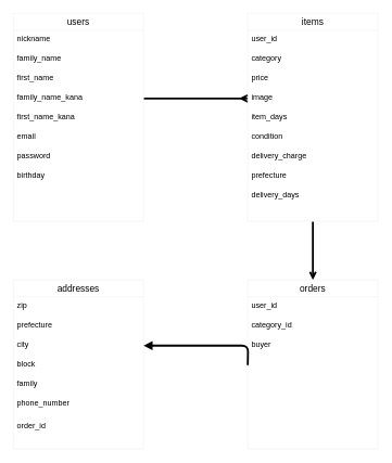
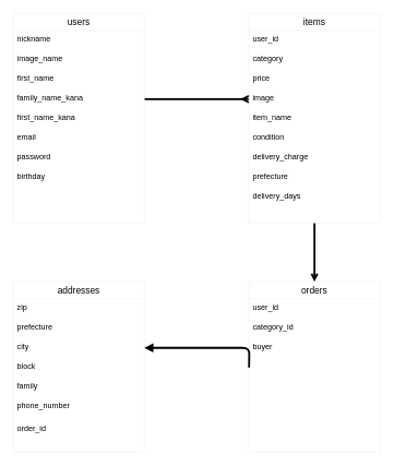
  <mxCell id="0" />
  <mxCell id="1" parent="0" />
  <mxCell id="2" style="edgeStyle=orthogonalEdgeStyle;rounded=0;orthogonalLoop=1;jettySize=auto;html=1;startArrow=none;startFill=0;endArrow=ERmany;endFill=0;exitX=1;exitY=0.5;exitDx=0;exitDy=0;strokeWidth=3;targetPerimeterSpacing=3;entryX=0;entryY=0.5;entryDx=0;entryDy=0;" edge="1" parent="1" source="7" target="17"><mxGeometry relative="1" as="geometry"><mxPoint x="380" y="185" as="targetPoint" /><mxPoint x="210" y="155" as="sourcePoint" /></mxGeometry></mxCell>
  <mxCell id="3" value="users" style="swimlane;fontStyle=0;childLayout=stackLayout;horizontal=1;startSize=26;horizontalStack=0;resizeParent=1;resizeParentMax=0;resizeLast=0;collapsible=1;marginBottom=0;align=center;fontSize=14;rounded=0;sketch=0;strokeColor=#f0f0f0;" vertex="1" parent="1"><mxGeometry x="20" y="20" width="200" height="320" as="geometry" /></mxCell>
  <mxCell id="4" value="nickname&#10;" style="text;strokeColor=none;fillColor=none;spacingLeft=4;spacingRight=4;overflow=hidden;rotatable=0;points=[[0,0.5],[1,0.5]];portConstraint=eastwest;fontSize=12;" vertex="1" parent="3"><mxGeometry y="26" width="200" height="30" as="geometry" /></mxCell>
- <mxCell id="5" value="family_name" style="text;strokeColor=none;fillColor=none;spacingLeft=4;spacingRight=4;overflow=hidden;rotatable=0;points=[[0,0.5],[1,0.5]];portConstraint=eastwest;fontSize=12;" vertex="1" parent="3"><mxGeometry y="56" width="200" height="30" as="geometry" /></mxCell>
+ <mxCell id="5" value="image_name" style="text;strokeColor=none;fillColor=none;spacingLeft=4;spacingRight=4;overflow=hidden;rotatable=0;points=[[0,0.5],[1,0.5]];portConstraint=eastwest;fontSize=12;" vertex="1" parent="3"><mxGeometry y="56" width="200" height="30" as="geometry" /></mxCell>
  <mxCell id="6" value="first_name" style="text;strokeColor=none;fillColor=none;spacingLeft=4;spacingRight=4;overflow=hidden;rotatable=0;points=[[0,0.5],[1,0.5]];portConstraint=eastwest;fontSize=12;" vertex="1" parent="3"><mxGeometry y="86" width="200" height="30" as="geometry" /></mxCell>
  <mxCell id="7" value="family_name_kana" style="text;strokeColor=none;fillColor=none;spacingLeft=4;spacingRight=4;overflow=hidden;rotatable=0;points=[[0,0.5],[1,0.5]];portConstraint=eastwest;fontSize=12;" vertex="1" parent="3"><mxGeometry y="116" width="200" height="30" as="geometry" /></mxCell>
  <mxCell id="8" value="first_name_kana" style="text;strokeColor=none;fillColor=none;spacingLeft=4;spacingRight=4;overflow=hidden;rotatable=0;points=[[0,0.5],[1,0.5]];portConstraint=eastwest;fontSize=12;" vertex="1" parent="3"><mxGeometry y="146" width="200" height="30" as="geometry" /></mxCell>
  <mxCell id="9" value="email" style="text;strokeColor=none;fillColor=none;spacingLeft=4;spacingRight=4;overflow=hidden;rotatable=0;points=[[0,0.5],[1,0.5]];portConstraint=eastwest;fontSize=12;" vertex="1" parent="3"><mxGeometry y="176" width="200" height="30" as="geometry" /></mxCell>
  <mxCell id="10" value="password" style="text;strokeColor=none;fillColor=none;spacingLeft=4;spacingRight=4;overflow=hidden;rotatable=0;points=[[0,0.5],[1,0.5]];portConstraint=eastwest;fontSize=12;" vertex="1" parent="3"><mxGeometry y="206" width="200" height="30" as="geometry" /></mxCell>
  <mxCell id="11" value="birthday" style="text;strokeColor=none;fillColor=none;spacingLeft=4;spacingRight=4;overflow=hidden;rotatable=0;points=[[0,0.5],[1,0.5]];portConstraint=eastwest;fontSize=12;" vertex="1" parent="3"><mxGeometry y="236" width="200" height="84" as="geometry" /></mxCell>
  <mxCell id="12" style="edgeStyle=orthogonalEdgeStyle;curved=0;rounded=1;sketch=0;orthogonalLoop=1;jettySize=auto;html=1;exitX=0.5;exitY=1;exitDx=0;exitDy=0;entryX=0.5;entryY=0;entryDx=0;entryDy=0;startArrow=none;startFill=0;endArrow=open;endFill=1;targetPerimeterSpacing=3;strokeWidth=3;fontSize=14;" edge="1" parent="1" source="13" target="23"><mxGeometry relative="1" as="geometry" /></mxCell>
  <mxCell id="13" value="items" style="swimlane;fontStyle=0;childLayout=stackLayout;horizontal=1;startSize=26;horizontalStack=0;resizeParent=1;resizeParentMax=0;resizeLast=0;collapsible=1;marginBottom=0;align=center;fontSize=14;rounded=0;sketch=0;strokeColor=#f0f0f0;" vertex="1" parent="1"><mxGeometry x="380" y="20" width="200" height="320" as="geometry" /></mxCell>
  <mxCell id="14" value="user_id&#10;" style="text;strokeColor=none;fillColor=none;spacingLeft=4;spacingRight=4;overflow=hidden;rotatable=0;points=[[0,0.5],[1,0.5]];portConstraint=eastwest;fontSize=12;" vertex="1" parent="13"><mxGeometry y="26" width="200" height="30" as="geometry" /></mxCell>
  <mxCell id="15" value="category" style="text;strokeColor=none;fillColor=none;spacingLeft=4;spacingRight=4;overflow=hidden;rotatable=0;points=[[0,0.5],[1,0.5]];portConstraint=eastwest;fontSize=12;" vertex="1" parent="13"><mxGeometry y="56" width="200" height="30" as="geometry" /></mxCell>
  <mxCell id="16" value="price" style="text;strokeColor=none;fillColor=none;spacingLeft=4;spacingRight=4;overflow=hidden;rotatable=0;points=[[0,0.5],[1,0.5]];portConstraint=eastwest;fontSize=12;" vertex="1" parent="13"><mxGeometry y="86" width="200" height="30" as="geometry" /></mxCell>
  <mxCell id="17" value="image" style="text;strokeColor=none;fillColor=none;spacingLeft=4;spacingRight=4;overflow=hidden;rotatable=0;points=[[0,0.5],[1,0.5]];portConstraint=eastwest;fontSize=12;" vertex="1" parent="13"><mxGeometry y="116" width="200" height="30" as="geometry" /></mxCell>
- <mxCell id="18" value="item_days" style="text;strokeColor=none;fillColor=none;spacingLeft=4;spacingRight=4;overflow=hidden;rotatable=0;points=[[0,0.5],[1,0.5]];portConstraint=eastwest;fontSize=12;" vertex="1" parent="13"><mxGeometry y="146" width="200" height="30" as="geometry" /></mxCell>
+ <mxCell id="18" value="item_name" style="text;strokeColor=none;fillColor=none;spacingLeft=4;spacingRight=4;overflow=hidden;rotatable=0;points=[[0,0.5],[1,0.5]];portConstraint=eastwest;fontSize=12;" vertex="1" parent="13"><mxGeometry y="146" width="200" height="30" as="geometry" /></mxCell>
  <mxCell id="19" value="condition" style="text;strokeColor=none;fillColor=none;spacingLeft=4;spacingRight=4;overflow=hidden;rotatable=0;points=[[0,0.5],[1,0.5]];portConstraint=eastwest;fontSize=12;" vertex="1" parent="13"><mxGeometry y="176" width="200" height="30" as="geometry" /></mxCell>
  <mxCell id="20" value="delivery_charge" style="text;strokeColor=none;fillColor=none;spacingLeft=4;spacingRight=4;overflow=hidden;rotatable=0;points=[[0,0.5],[1,0.5]];portConstraint=eastwest;fontSize=12;" vertex="1" parent="13"><mxGeometry y="206" width="200" height="30" as="geometry" /></mxCell>
  <mxCell id="21" value="prefecture" style="text;strokeColor=none;fillColor=none;spacingLeft=4;spacingRight=4;overflow=hidden;rotatable=0;points=[[0,0.5],[1,0.5]];portConstraint=eastwest;fontSize=12;" vertex="1" parent="13"><mxGeometry y="236" width="200" height="30" as="geometry" /></mxCell>
  <mxCell id="22" value="delivery_days" style="text;strokeColor=none;fillColor=none;spacingLeft=4;spacingRight=4;overflow=hidden;rotatable=0;points=[[0,0.5],[1,0.5]];portConstraint=eastwest;fontSize=12;" vertex="1" parent="13"><mxGeometry y="266" width="200" height="54" as="geometry" /></mxCell>
  <mxCell id="23" value="orders" style="swimlane;fontStyle=0;childLayout=stackLayout;horizontal=1;startSize=26;horizontalStack=0;resizeParent=1;resizeParentMax=0;resizeLast=0;collapsible=1;marginBottom=0;align=center;fontSize=14;rounded=0;sketch=0;strokeColor=#f0f0f0;" vertex="1" parent="1"><mxGeometry x="380" y="430" width="200" height="260" as="geometry" /></mxCell>
  <mxCell id="24" value="user_id" style="text;strokeColor=none;fillColor=none;spacingLeft=4;spacingRight=4;overflow=hidden;rotatable=0;points=[[0,0.5],[1,0.5]];portConstraint=eastwest;fontSize=12;" vertex="1" parent="23"><mxGeometry y="26" width="200" height="30" as="geometry" /></mxCell>
  <mxCell id="25" value="category_id" style="text;strokeColor=none;fillColor=none;spacingLeft=4;spacingRight=4;overflow=hidden;rotatable=0;points=[[0,0.5],[1,0.5]];portConstraint=eastwest;fontSize=12;" vertex="1" parent="23"><mxGeometry y="56" width="200" height="30" as="geometry" /></mxCell>
  <mxCell id="26" value="buyer" style="text;strokeColor=none;fillColor=none;spacingLeft=4;spacingRight=4;overflow=hidden;rotatable=0;points=[[0,0.5],[1,0.5]];portConstraint=eastwest;fontSize=12;" vertex="1" parent="23"><mxGeometry y="86" width="200" height="174" as="geometry" /></mxCell>
  <mxCell id="27" value="addresses" style="swimlane;fontStyle=0;childLayout=stackLayout;horizontal=1;startSize=26;horizontalStack=0;resizeParent=1;resizeParentMax=0;resizeLast=0;collapsible=1;marginBottom=0;align=center;fontSize=14;rounded=0;sketch=0;strokeColor=#f0f0f0;" vertex="1" parent="1"><mxGeometry x="20" y="430" width="200" height="260" as="geometry" /></mxCell>
  <mxCell id="28" value="zip" style="text;strokeColor=none;fillColor=none;spacingLeft=4;spacingRight=4;overflow=hidden;rotatable=0;points=[[0,0.5],[1,0.5]];portConstraint=eastwest;fontSize=12;" vertex="1" parent="27"><mxGeometry y="26" width="200" height="30" as="geometry" /></mxCell>
  <mxCell id="29" value="prefecture" style="text;strokeColor=none;fillColor=none;spacingLeft=4;spacingRight=4;overflow=hidden;rotatable=0;points=[[0,0.5],[1,0.5]];portConstraint=eastwest;fontSize=12;" vertex="1" parent="27"><mxGeometry y="56" width="200" height="30" as="geometry" /></mxCell>
  <mxCell id="30" value="city" style="text;strokeColor=none;fillColor=none;spacingLeft=4;spacingRight=4;overflow=hidden;rotatable=0;points=[[0,0.5],[1,0.5]];portConstraint=eastwest;fontSize=12;" vertex="1" parent="27"><mxGeometry y="86" width="200" height="30" as="geometry" /></mxCell>
  <mxCell id="31" value="block" style="text;strokeColor=none;fillColor=none;spacingLeft=4;spacingRight=4;overflow=hidden;rotatable=0;points=[[0,0.5],[1,0.5]];portConstraint=eastwest;fontSize=12;" vertex="1" parent="27"><mxGeometry y="116" width="200" height="30" as="geometry" /></mxCell>
  <mxCell id="32" value="family" style="text;strokeColor=none;fillColor=none;spacingLeft=4;spacingRight=4;overflow=hidden;rotatable=0;points=[[0,0.5],[1,0.5]];portConstraint=eastwest;fontSize=12;" vertex="1" parent="27"><mxGeometry y="146" width="200" height="30" as="geometry" /></mxCell>
  <mxCell id="33" value="phone_number&#10;&#10;&#10;&#10;" style="text;strokeColor=none;fillColor=none;spacingLeft=4;spacingRight=4;overflow=hidden;rotatable=0;points=[[0,0.5],[1,0.5]];portConstraint=eastwest;fontSize=12;" vertex="1" parent="27"><mxGeometry y="176" width="200" height="34" as="geometry" /></mxCell>
  <mxCell id="34" value="order_id" style="text;strokeColor=none;fillColor=none;spacingLeft=4;spacingRight=4;overflow=hidden;rotatable=0;points=[[0,0.5],[1,0.5]];portConstraint=eastwest;fontSize=12;" vertex="1" parent="27"><mxGeometry y="210" width="200" height="50" as="geometry" /></mxCell>
  <mxCell id="35" style="edgeStyle=orthogonalEdgeStyle;curved=0;rounded=1;sketch=0;orthogonalLoop=1;jettySize=auto;html=1;exitX=0;exitY=0.5;exitDx=0;exitDy=0;entryX=1;entryY=0.5;entryDx=0;entryDy=0;startArrow=none;startFill=0;endArrow=block;endFill=1;targetPerimeterSpacing=3;strokeWidth=3;fontSize=14;" edge="1" parent="1" target="30"><mxGeometry relative="1" as="geometry"><mxPoint x="380" y="561" as="sourcePoint" /></mxGeometry></mxCell>
